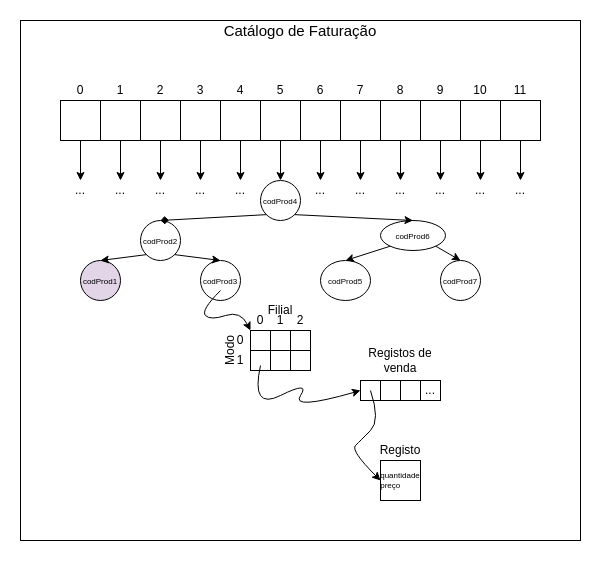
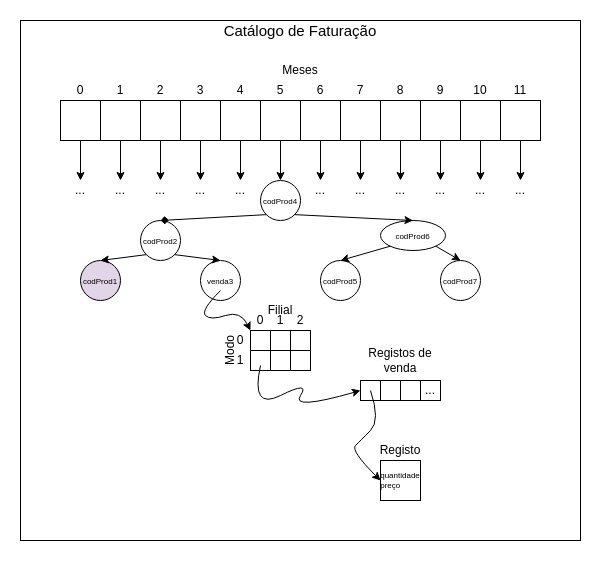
  <mxCell id="0" />
  <mxCell id="1" parent="0" />
  <mxCell id="2" value="" style="rounded=0;whiteSpace=wrap;html=1;" parent="1" vertex="1"><mxGeometry x="20" y="20" width="560" height="520" as="geometry" /></mxCell>
  <mxCell id="3" value="0" style="text;html=1;strokeColor=none;fillColor=none;align=center;verticalAlign=middle;whiteSpace=wrap;rounded=0;" parent="1" vertex="1"><mxGeometry x="220" y="330" width="40" height="20" as="geometry" /></mxCell>
  <mxCell id="4" value="" style="whiteSpace=wrap;html=1;aspect=fixed;" parent="1" vertex="1"><mxGeometry x="60" y="100" width="40" height="40" as="geometry" /></mxCell>
  <mxCell id="5" value="" style="whiteSpace=wrap;html=1;aspect=fixed;" parent="1" vertex="1"><mxGeometry x="100" y="100" width="40" height="40" as="geometry" /></mxCell>
  <mxCell id="6" value="" style="whiteSpace=wrap;html=1;aspect=fixed;" parent="1" vertex="1"><mxGeometry x="180" y="100" width="40" height="40" as="geometry" /></mxCell>
  <mxCell id="7" value="" style="whiteSpace=wrap;html=1;aspect=fixed;" parent="1" vertex="1"><mxGeometry x="220" y="100" width="40" height="40" as="geometry" /></mxCell>
  <mxCell id="8" value="" style="whiteSpace=wrap;html=1;aspect=fixed;" parent="1" vertex="1"><mxGeometry x="260" y="100" width="40" height="40" as="geometry" /></mxCell>
  <mxCell id="9" value="" style="whiteSpace=wrap;html=1;aspect=fixed;" parent="1" vertex="1"><mxGeometry x="340" y="100" width="40" height="40" as="geometry" /></mxCell>
  <mxCell id="10" value="" style="whiteSpace=wrap;html=1;aspect=fixed;" parent="1" vertex="1"><mxGeometry x="380" y="100" width="40" height="40" as="geometry" /></mxCell>
  <mxCell id="11" value="" style="whiteSpace=wrap;html=1;aspect=fixed;" parent="1" vertex="1"><mxGeometry x="420" y="100" width="40" height="40" as="geometry" /></mxCell>
  <mxCell id="12" value="" style="whiteSpace=wrap;html=1;aspect=fixed;" parent="1" vertex="1"><mxGeometry x="460" y="100" width="40" height="40" as="geometry" /></mxCell>
  <mxCell id="13" value="" style="whiteSpace=wrap;html=1;aspect=fixed;" parent="1" vertex="1"><mxGeometry x="500" y="100" width="40" height="40" as="geometry" /></mxCell>
  <mxCell id="14" value="&lt;font style=&quot;font-size: 8px&quot;&gt;codProd4&lt;/font&gt;" style="ellipse;whiteSpace=wrap;html=1;aspect=fixed;" parent="1" vertex="1"><mxGeometry x="260" y="180" width="40" height="40" as="geometry" /></mxCell>
+ <mxCell id="15" value="Meses&lt;br&gt;" style="text;html=1;strokeColor=none;fillColor=none;align=center;verticalAlign=middle;whiteSpace=wrap;rounded=0;" parent="1" vertex="1"><mxGeometry x="280" y="60" width="40" height="20" as="geometry" /></mxCell>
  <mxCell id="16" value="" style="endArrow=classic;html=1;exitX=0.5;exitY=1;exitDx=0;exitDy=0;entryX=0.5;entryY=0;entryDx=0;entryDy=0;" parent="1" source="8" target="14" edge="1"><mxGeometry width="50" height="50" relative="1" as="geometry"><mxPoint x="60" y="290" as="sourcePoint" /><mxPoint x="110" y="240" as="targetPoint" /></mxGeometry></mxCell>
  <mxCell id="17" value="&lt;span&gt;&lt;font style=&quot;font-size: 8px&quot;&gt;codProd2&lt;/font&gt;&lt;/span&gt;" style="ellipse;whiteSpace=wrap;html=1;aspect=fixed;" parent="1" vertex="1"><mxGeometry x="140" y="220" width="40" height="40" as="geometry" /></mxCell>
  <mxCell id="18" value="&lt;span&gt;&lt;font style=&quot;font-size: 8px&quot;&gt;codProd6&lt;/font&gt;&lt;/span&gt;" style="ellipse;whiteSpace=wrap;html=1;aspect=fixed;" parent="1" vertex="1"><mxGeometry x="380" y="220" width="65" height="30" as="geometry" /></mxCell>
  <mxCell id="19" value="&lt;font style=&quot;font-size: 8px&quot;&gt;codProd1&lt;/font&gt;" style="ellipse;whiteSpace=wrap;html=1;aspect=fixed;fillColor=#e1d5e7;" parent="1" vertex="1"><mxGeometry x="80" y="260" width="40" height="40" as="geometry" /></mxCell>
- <mxCell id="20" value="&lt;font style=&quot;font-size: 8px&quot;&gt;codProd3&lt;/font&gt;" style="ellipse;whiteSpace=wrap;html=1;aspect=fixed;" parent="1" vertex="1"><mxGeometry x="200" y="260" width="40" height="40" as="geometry" /></mxCell>
- <mxCell id="21" value="&lt;span&gt;&lt;font style=&quot;font-size: 8px&quot;&gt;codProd5&lt;/font&gt;&lt;/span&gt;" style="ellipse;whiteSpace=wrap;html=1;aspect=fixed;" parent="1" vertex="1"><mxGeometry x="320" y="260" width="50" height="40" as="geometry" /></mxCell>
+ <mxCell id="20" value="&lt;font style=&quot;font-size: 8px&quot;&gt;venda3&lt;/font&gt;" style="ellipse;whiteSpace=wrap;html=1;aspect=fixed;" parent="1" vertex="1"><mxGeometry x="200" y="260" width="40" height="40" as="geometry" /></mxCell>
+ <mxCell id="21" value="&lt;span&gt;&lt;font style=&quot;font-size: 8px&quot;&gt;codProd5&lt;/font&gt;&lt;/span&gt;" style="ellipse;whiteSpace=wrap;html=1;aspect=fixed;" parent="1" vertex="1"><mxGeometry x="320" y="260" width="40" height="40" as="geometry" /></mxCell>
  <mxCell id="22" value="&lt;span&gt;&lt;font style=&quot;font-size: 8px&quot;&gt;codProd7&lt;/font&gt;&lt;/span&gt;" style="ellipse;whiteSpace=wrap;html=1;aspect=fixed;" parent="1" vertex="1"><mxGeometry x="440" y="260" width="40" height="40" as="geometry" /></mxCell>
  <mxCell id="23" value="" style="endArrow=diamond;html=1;exitX=0;exitY=1;exitDx=0;exitDy=0;entryX=0.5;entryY=0;entryDx=0;entryDy=0;" parent="1" source="14" target="17" edge="1"><mxGeometry width="50" height="50" relative="1" as="geometry"><mxPoint x="60" y="370" as="sourcePoint" /><mxPoint x="110" y="320" as="targetPoint" /></mxGeometry></mxCell>
  <mxCell id="24" value="" style="endArrow=classic;html=1;exitX=0;exitY=1;exitDx=0;exitDy=0;entryX=0.5;entryY=0;entryDx=0;entryDy=0;" parent="1" source="17" target="19" edge="1"><mxGeometry width="50" height="50" relative="1" as="geometry"><mxPoint x="270" y="210" as="sourcePoint" /><mxPoint x="170" y="230" as="targetPoint" /></mxGeometry></mxCell>
  <mxCell id="25" value="" style="endArrow=classic;html=1;exitX=1;exitY=1;exitDx=0;exitDy=0;entryX=0.5;entryY=0;entryDx=0;entryDy=0;" parent="1" source="17" target="20" edge="1"><mxGeometry width="50" height="50" relative="1" as="geometry"><mxPoint x="156" y="264" as="sourcePoint" /><mxPoint x="110" y="270" as="targetPoint" /></mxGeometry></mxCell>
  <mxCell id="26" value="" style="endArrow=classic;html=1;exitX=0;exitY=1;exitDx=0;exitDy=0;entryX=0.5;entryY=0;entryDx=0;entryDy=0;" parent="1" source="18" target="21" edge="1"><mxGeometry width="50" height="50" relative="1" as="geometry"><mxPoint x="166" y="274" as="sourcePoint" /><mxPoint x="120" y="280" as="targetPoint" /></mxGeometry></mxCell>
  <mxCell id="27" value="" style="endArrow=classic;html=1;exitX=1;exitY=1;exitDx=0;exitDy=0;entryX=0.5;entryY=0;entryDx=0;entryDy=0;" parent="1" source="18" target="22" edge="1"><mxGeometry width="50" height="50" relative="1" as="geometry"><mxPoint x="176" y="284" as="sourcePoint" /><mxPoint x="130" y="290" as="targetPoint" /></mxGeometry></mxCell>
  <mxCell id="28" value="" style="endArrow=classic;html=1;exitX=1;exitY=1;exitDx=0;exitDy=0;entryX=0.5;entryY=0;entryDx=0;entryDy=0;" parent="1" source="14" target="18" edge="1"><mxGeometry width="50" height="50" relative="1" as="geometry"><mxPoint x="186" y="294" as="sourcePoint" /><mxPoint x="140" y="300" as="targetPoint" /></mxGeometry></mxCell>
  <mxCell id="29" value="" style="whiteSpace=wrap;html=1;aspect=fixed;" parent="1" vertex="1"><mxGeometry x="270" y="330" width="20" height="20" as="geometry" /></mxCell>
  <mxCell id="30" value="" style="whiteSpace=wrap;html=1;aspect=fixed;" parent="1" vertex="1"><mxGeometry x="250" y="350" width="20" height="20" as="geometry" /></mxCell>
  <mxCell id="31" value="" style="whiteSpace=wrap;html=1;aspect=fixed;" parent="1" vertex="1"><mxGeometry x="250" y="330" width="20" height="20" as="geometry" /></mxCell>
  <mxCell id="32" value="" style="whiteSpace=wrap;html=1;aspect=fixed;" parent="1" vertex="1"><mxGeometry x="270" y="350" width="20" height="20" as="geometry" /></mxCell>
  <mxCell id="33" value="" style="whiteSpace=wrap;html=1;aspect=fixed;" parent="1" vertex="1"><mxGeometry x="290" y="330" width="20" height="20" as="geometry" /></mxCell>
  <mxCell id="34" value="" style="whiteSpace=wrap;html=1;aspect=fixed;" parent="1" vertex="1"><mxGeometry x="290" y="350" width="20" height="20" as="geometry" /></mxCell>
  <mxCell id="35" value="" style="whiteSpace=wrap;html=1;aspect=fixed;" parent="1" vertex="1"><mxGeometry x="300" y="100" width="40" height="40" as="geometry" /></mxCell>
  <mxCell id="36" value="" style="whiteSpace=wrap;html=1;aspect=fixed;" parent="1" vertex="1"><mxGeometry x="140" y="100" width="40" height="40" as="geometry" /></mxCell>
  <mxCell id="37" value="0" style="text;html=1;strokeColor=none;fillColor=none;align=center;verticalAlign=middle;whiteSpace=wrap;rounded=0;" parent="1" vertex="1"><mxGeometry x="60" y="80" width="40" height="20" as="geometry" /></mxCell>
  <mxCell id="38" value="1" style="text;html=1;strokeColor=none;fillColor=none;align=center;verticalAlign=middle;whiteSpace=wrap;rounded=0;" parent="1" vertex="1"><mxGeometry x="100" y="80" width="40" height="20" as="geometry" /></mxCell>
  <mxCell id="39" value="2" style="text;html=1;strokeColor=none;fillColor=none;align=center;verticalAlign=middle;whiteSpace=wrap;rounded=0;" parent="1" vertex="1"><mxGeometry x="140" y="80" width="40" height="20" as="geometry" /></mxCell>
  <mxCell id="40" value="3" style="text;html=1;strokeColor=none;fillColor=none;align=center;verticalAlign=middle;whiteSpace=wrap;rounded=0;" parent="1" vertex="1"><mxGeometry x="180" y="80" width="40" height="20" as="geometry" /></mxCell>
  <mxCell id="41" value="4" style="text;html=1;strokeColor=none;fillColor=none;align=center;verticalAlign=middle;whiteSpace=wrap;rounded=0;" parent="1" vertex="1"><mxGeometry x="220" y="80" width="40" height="20" as="geometry" /></mxCell>
  <mxCell id="42" value="5" style="text;html=1;strokeColor=none;fillColor=none;align=center;verticalAlign=middle;whiteSpace=wrap;rounded=0;" parent="1" vertex="1"><mxGeometry x="260" y="80" width="40" height="20" as="geometry" /></mxCell>
  <mxCell id="43" value="6" style="text;html=1;strokeColor=none;fillColor=none;align=center;verticalAlign=middle;whiteSpace=wrap;rounded=0;" parent="1" vertex="1"><mxGeometry x="300" y="80" width="40" height="20" as="geometry" /></mxCell>
  <mxCell id="44" value="7" style="text;html=1;strokeColor=none;fillColor=none;align=center;verticalAlign=middle;whiteSpace=wrap;rounded=0;" parent="1" vertex="1"><mxGeometry x="340" y="80" width="40" height="20" as="geometry" /></mxCell>
  <mxCell id="45" value="8" style="text;html=1;strokeColor=none;fillColor=none;align=center;verticalAlign=middle;whiteSpace=wrap;rounded=0;" parent="1" vertex="1"><mxGeometry x="380" y="80" width="40" height="20" as="geometry" /></mxCell>
  <mxCell id="46" value="9" style="text;html=1;strokeColor=none;fillColor=none;align=center;verticalAlign=middle;whiteSpace=wrap;rounded=0;" parent="1" vertex="1"><mxGeometry x="420" y="80" width="40" height="20" as="geometry" /></mxCell>
  <mxCell id="47" value="10" style="text;html=1;strokeColor=none;fillColor=none;align=center;verticalAlign=middle;whiteSpace=wrap;rounded=0;" parent="1" vertex="1"><mxGeometry x="460" y="80" width="40" height="20" as="geometry" /></mxCell>
  <mxCell id="48" value="11" style="text;html=1;strokeColor=none;fillColor=none;align=center;verticalAlign=middle;whiteSpace=wrap;rounded=0;" parent="1" vertex="1"><mxGeometry x="500" y="80" width="40" height="20" as="geometry" /></mxCell>
  <mxCell id="49" value="" style="endArrow=classic;html=1;exitX=0.5;exitY=1;exitDx=0;exitDy=0;" parent="1" edge="1"><mxGeometry width="50" height="50" relative="1" as="geometry"><mxPoint x="480" y="140" as="sourcePoint" /><mxPoint x="480" y="180" as="targetPoint" /></mxGeometry></mxCell>
  <mxCell id="50" value="...&lt;br&gt;" style="text;html=1;strokeColor=none;fillColor=none;align=center;verticalAlign=middle;whiteSpace=wrap;rounded=0;" parent="1" vertex="1"><mxGeometry x="460" y="180" width="40" height="20" as="geometry" /></mxCell>
  <mxCell id="51" value="" style="endArrow=classic;html=1;exitX=0.5;exitY=1;exitDx=0;exitDy=0;" parent="1" edge="1"><mxGeometry width="50" height="50" relative="1" as="geometry"><mxPoint x="360" y="140" as="sourcePoint" /><mxPoint x="360" y="180" as="targetPoint" /></mxGeometry></mxCell>
  <mxCell id="52" value="...&lt;br&gt;" style="text;html=1;strokeColor=none;fillColor=none;align=center;verticalAlign=middle;whiteSpace=wrap;rounded=0;" parent="1" vertex="1"><mxGeometry x="340" y="180" width="40" height="20" as="geometry" /></mxCell>
  <mxCell id="53" value="" style="endArrow=classic;html=1;exitX=0.5;exitY=1;exitDx=0;exitDy=0;" parent="1" edge="1"><mxGeometry width="50" height="50" relative="1" as="geometry"><mxPoint x="400" y="140" as="sourcePoint" /><mxPoint x="400" y="180" as="targetPoint" /></mxGeometry></mxCell>
  <mxCell id="54" value="...&lt;br&gt;" style="text;html=1;strokeColor=none;fillColor=none;align=center;verticalAlign=middle;whiteSpace=wrap;rounded=0;" parent="1" vertex="1"><mxGeometry x="380" y="180" width="40" height="20" as="geometry" /></mxCell>
  <mxCell id="55" value="" style="endArrow=classic;html=1;exitX=0.5;exitY=1;exitDx=0;exitDy=0;" parent="1" edge="1"><mxGeometry width="50" height="50" relative="1" as="geometry"><mxPoint x="440" y="140" as="sourcePoint" /><mxPoint x="440" y="180" as="targetPoint" /></mxGeometry></mxCell>
  <mxCell id="56" value="...&lt;br&gt;" style="text;html=1;strokeColor=none;fillColor=none;align=center;verticalAlign=middle;whiteSpace=wrap;rounded=0;" parent="1" vertex="1"><mxGeometry x="420" y="180" width="40" height="20" as="geometry" /></mxCell>
  <mxCell id="57" value="" style="endArrow=classic;html=1;exitX=0.5;exitY=1;exitDx=0;exitDy=0;" parent="1" edge="1"><mxGeometry width="50" height="50" relative="1" as="geometry"><mxPoint x="520" y="140" as="sourcePoint" /><mxPoint x="520" y="180" as="targetPoint" /></mxGeometry></mxCell>
  <mxCell id="58" value="...&lt;br&gt;" style="text;html=1;strokeColor=none;fillColor=none;align=center;verticalAlign=middle;whiteSpace=wrap;rounded=0;" parent="1" vertex="1"><mxGeometry x="500" y="180" width="40" height="20" as="geometry" /></mxCell>
  <mxCell id="59" value="" style="endArrow=classic;html=1;exitX=0.5;exitY=1;exitDx=0;exitDy=0;" parent="1" edge="1"><mxGeometry width="50" height="50" relative="1" as="geometry"><mxPoint x="320" y="140" as="sourcePoint" /><mxPoint x="320" y="180" as="targetPoint" /></mxGeometry></mxCell>
  <mxCell id="60" value="...&lt;br&gt;" style="text;html=1;strokeColor=none;fillColor=none;align=center;verticalAlign=middle;whiteSpace=wrap;rounded=0;" parent="1" vertex="1"><mxGeometry x="300" y="180" width="40" height="20" as="geometry" /></mxCell>
  <mxCell id="61" value="" style="endArrow=classic;html=1;exitX=0.5;exitY=1;exitDx=0;exitDy=0;" parent="1" edge="1"><mxGeometry width="50" height="50" relative="1" as="geometry"><mxPoint x="240" y="140" as="sourcePoint" /><mxPoint x="240" y="180" as="targetPoint" /></mxGeometry></mxCell>
  <mxCell id="62" value="...&lt;br&gt;" style="text;html=1;strokeColor=none;fillColor=none;align=center;verticalAlign=middle;whiteSpace=wrap;rounded=0;" parent="1" vertex="1"><mxGeometry x="220" y="180" width="40" height="20" as="geometry" /></mxCell>
  <mxCell id="63" value="" style="endArrow=classic;html=1;exitX=0.5;exitY=1;exitDx=0;exitDy=0;" parent="1" edge="1"><mxGeometry width="50" height="50" relative="1" as="geometry"><mxPoint x="200" y="140" as="sourcePoint" /><mxPoint x="200" y="180" as="targetPoint" /></mxGeometry></mxCell>
  <mxCell id="64" value="...&lt;br&gt;" style="text;html=1;strokeColor=none;fillColor=none;align=center;verticalAlign=middle;whiteSpace=wrap;rounded=0;" parent="1" vertex="1"><mxGeometry x="180" y="180" width="40" height="20" as="geometry" /></mxCell>
  <mxCell id="65" value="" style="endArrow=classic;html=1;exitX=0.5;exitY=1;exitDx=0;exitDy=0;" parent="1" edge="1"><mxGeometry width="50" height="50" relative="1" as="geometry"><mxPoint x="160" y="140" as="sourcePoint" /><mxPoint x="160" y="180" as="targetPoint" /></mxGeometry></mxCell>
  <mxCell id="66" value="...&lt;br&gt;" style="text;html=1;strokeColor=none;fillColor=none;align=center;verticalAlign=middle;whiteSpace=wrap;rounded=0;" parent="1" vertex="1"><mxGeometry x="140" y="180" width="40" height="20" as="geometry" /></mxCell>
  <mxCell id="67" value="" style="endArrow=classic;html=1;exitX=0.5;exitY=1;exitDx=0;exitDy=0;" parent="1" edge="1"><mxGeometry width="50" height="50" relative="1" as="geometry"><mxPoint x="120" y="140" as="sourcePoint" /><mxPoint x="120" y="180" as="targetPoint" /></mxGeometry></mxCell>
  <mxCell id="68" value="...&lt;br&gt;" style="text;html=1;strokeColor=none;fillColor=none;align=center;verticalAlign=middle;whiteSpace=wrap;rounded=0;" parent="1" vertex="1"><mxGeometry x="100" y="180" width="40" height="20" as="geometry" /></mxCell>
  <mxCell id="69" value="" style="endArrow=classic;html=1;" parent="1" source="4" edge="1"><mxGeometry width="50" height="50" relative="1" as="geometry"><mxPoint x="80" y="140" as="sourcePoint" /><mxPoint x="80" y="180" as="targetPoint" /></mxGeometry></mxCell>
  <mxCell id="70" value="...&lt;br&gt;" style="text;html=1;strokeColor=none;fillColor=none;align=center;verticalAlign=middle;whiteSpace=wrap;rounded=0;" parent="1" vertex="1"><mxGeometry x="60" y="180" width="40" height="20" as="geometry" /></mxCell>
  <mxCell id="71" value="Modo&lt;br&gt;" style="text;html=1;strokeColor=none;fillColor=none;align=center;verticalAlign=middle;whiteSpace=wrap;rounded=0;rotation=-90;" parent="1" vertex="1"><mxGeometry x="210" y="340" width="40" height="20" as="geometry" /></mxCell>
  <mxCell id="72" value="Filial&lt;br&gt;" style="text;html=1;strokeColor=none;fillColor=none;align=center;verticalAlign=middle;whiteSpace=wrap;rounded=0;" parent="1" vertex="1"><mxGeometry x="260" y="300" width="40" height="20" as="geometry" /></mxCell>
  <mxCell id="73" value="1" style="text;html=1;strokeColor=none;fillColor=none;align=center;verticalAlign=middle;whiteSpace=wrap;rounded=0;" parent="1" vertex="1"><mxGeometry x="220" y="350" width="40" height="20" as="geometry" /></mxCell>
  <mxCell id="74" value="1" style="text;html=1;strokeColor=none;fillColor=none;align=center;verticalAlign=middle;whiteSpace=wrap;rounded=0;" parent="1" vertex="1"><mxGeometry x="260" y="310" width="40" height="20" as="geometry" /></mxCell>
  <mxCell id="75" value="0" style="text;html=1;strokeColor=none;fillColor=none;align=center;verticalAlign=middle;whiteSpace=wrap;rounded=0;" parent="1" vertex="1"><mxGeometry x="240" y="310" width="40" height="20" as="geometry" /></mxCell>
  <mxCell id="76" value="2" style="text;html=1;strokeColor=none;fillColor=none;align=center;verticalAlign=middle;whiteSpace=wrap;rounded=0;" parent="1" vertex="1"><mxGeometry x="280" y="310" width="40" height="20" as="geometry" /></mxCell>
  <mxCell id="77" value="" style="curved=1;endArrow=classic;html=1;entryX=0.75;entryY=0;entryDx=0;entryDy=0;" parent="1" target="3" edge="1"><mxGeometry width="50" height="50" relative="1" as="geometry"><mxPoint x="220" y="290" as="sourcePoint" /><mxPoint x="110" y="390" as="targetPoint" /><Array as="points"><mxPoint x="200" y="310" /><mxPoint x="210" y="320" /><mxPoint x="240" y="310" /></Array></mxGeometry></mxCell>
  <mxCell id="78" value="&lt;div style=&quot;text-align: left ; font-size: 8px&quot;&gt;&lt;font style=&quot;font-size: 8px&quot;&gt;quantidade&lt;/font&gt;&lt;/div&gt;&lt;div style=&quot;text-align: left ; font-size: 8px&quot;&gt;&lt;font style=&quot;font-size: 8px&quot;&gt;preço&lt;/font&gt;&lt;/div&gt;" style="whiteSpace=wrap;html=1;aspect=fixed;" parent="1" vertex="1"><mxGeometry x="380" y="460" width="40" height="40" as="geometry" /></mxCell>
  <mxCell id="79" value="" style="whiteSpace=wrap;html=1;aspect=fixed;" parent="1" vertex="1"><mxGeometry x="360" y="380" width="20" height="20" as="geometry" /></mxCell>
  <mxCell id="80" value="" style="whiteSpace=wrap;html=1;aspect=fixed;" parent="1" vertex="1"><mxGeometry x="400" y="380" width="20" height="20" as="geometry" /></mxCell>
  <mxCell id="81" value="" style="whiteSpace=wrap;html=1;aspect=fixed;" parent="1" vertex="1"><mxGeometry x="380" y="380" width="20" height="20" as="geometry" /></mxCell>
  <mxCell id="82" value="..." style="whiteSpace=wrap;html=1;aspect=fixed;" parent="1" vertex="1"><mxGeometry x="420" y="380" width="20" height="20" as="geometry" /></mxCell>
  <mxCell id="83" value="Registos de venda" style="text;html=1;strokeColor=none;fillColor=none;align=center;verticalAlign=middle;whiteSpace=wrap;rounded=0;" parent="1" vertex="1"><mxGeometry x="360" y="350" width="80" height="20" as="geometry" /></mxCell>
  <mxCell id="84" value="" style="curved=1;endArrow=classic;html=1;exitX=1;exitY=0.75;exitDx=0;exitDy=0;entryX=0;entryY=0.5;entryDx=0;entryDy=0;" parent="1" source="73" target="79" edge="1"><mxGeometry width="50" height="50" relative="1" as="geometry"><mxPoint x="60" y="570" as="sourcePoint" /><mxPoint x="110" y="520" as="targetPoint" /><Array as="points"><mxPoint x="250" y="410" /><mxPoint x="310" y="380" /><mxPoint x="290" y="410" /></Array></mxGeometry></mxCell>
  <mxCell id="85" value="" style="curved=1;endArrow=classic;html=1;entryX=0;entryY=0.5;entryDx=0;entryDy=0;" parent="1" target="78" edge="1"><mxGeometry width="50" height="50" relative="1" as="geometry"><mxPoint x="370" y="390" as="sourcePoint" /><mxPoint x="110" y="520" as="targetPoint" /><Array as="points"><mxPoint x="380" y="420" /><mxPoint x="360" y="440" /><mxPoint x="350" y="450" /></Array></mxGeometry></mxCell>
  <mxCell id="86" value="Registo" style="text;html=1;strokeColor=none;fillColor=none;align=center;verticalAlign=middle;whiteSpace=wrap;rounded=0;" parent="1" vertex="1"><mxGeometry x="380" y="440" width="40" height="20" as="geometry" /></mxCell>
  <mxCell id="87" value="&lt;font style=&quot;font-size: 15px&quot;&gt;Catálogo de Faturação&lt;/font&gt;" style="text;html=1;strokeColor=none;fillColor=none;align=center;verticalAlign=middle;whiteSpace=wrap;rounded=0;" parent="1" vertex="1"><mxGeometry x="215" y="20" width="170" height="20" as="geometry" /></mxCell>
